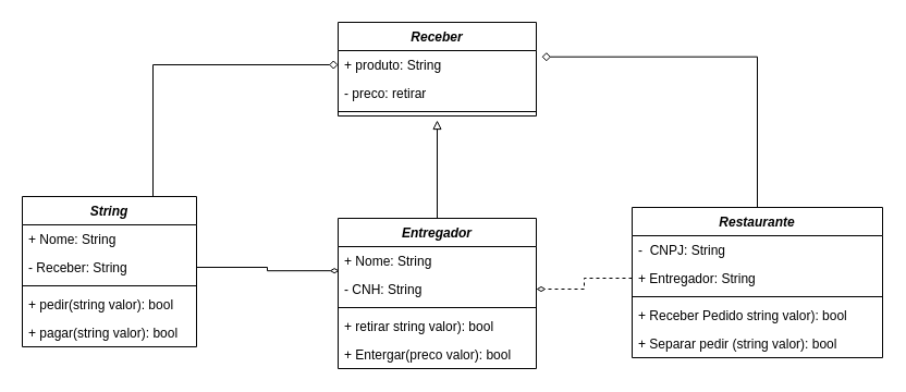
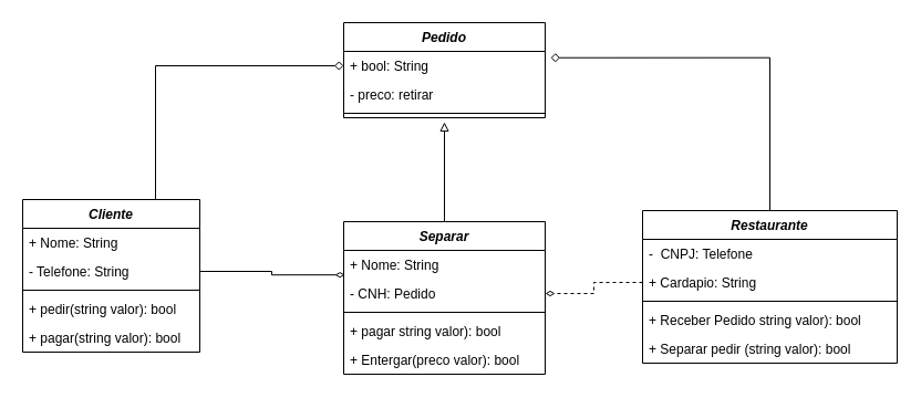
  <mxCell id="0" />
  <mxCell id="1" parent="0" />
  <mxCell id="2" style="edgeStyle=orthogonalEdgeStyle;rounded=0;orthogonalLoop=1;jettySize=auto;html=1;exitX=0.75;exitY=0;exitDx=0;exitDy=0;entryX=0;entryY=0.5;entryDx=0;entryDy=0;endArrow=diamond;endFill=0;" edge="1" parent="1" source="3" target="24"><mxGeometry relative="1" as="geometry" /></mxCell>
- <mxCell id="3" value="&lt;i&gt;String&lt;/i&gt;" style="swimlane;fontStyle=1;align=center;verticalAlign=top;childLayout=stackLayout;horizontal=1;startSize=26;horizontalStack=0;resizeParent=1;resizeParentMax=0;resizeLast=0;collapsible=1;marginBottom=0;whiteSpace=wrap;html=1;" vertex="1" parent="1"><mxGeometry x="20" y="180" width="160" height="138" as="geometry" /></mxCell>
+ <mxCell id="3" value="&lt;i&gt;Cliente&lt;/i&gt;" style="swimlane;fontStyle=1;align=center;verticalAlign=top;childLayout=stackLayout;horizontal=1;startSize=26;horizontalStack=0;resizeParent=1;resizeParentMax=0;resizeLast=0;collapsible=1;marginBottom=0;whiteSpace=wrap;html=1;" vertex="1" parent="1"><mxGeometry x="20" y="180" width="160" height="138" as="geometry" /></mxCell>
  <mxCell id="4" value="+ Nome: String" style="text;strokeColor=none;fillColor=none;align=left;verticalAlign=top;spacingLeft=4;spacingRight=4;overflow=hidden;rotatable=0;points=[[0,0.5],[1,0.5]];portConstraint=eastwest;whiteSpace=wrap;html=1;" vertex="1" parent="3"><mxGeometry y="26" width="160" height="26" as="geometry" /></mxCell>
- <mxCell id="5" value="- Receber: String" style="text;strokeColor=none;fillColor=none;align=left;verticalAlign=top;spacingLeft=4;spacingRight=4;overflow=hidden;rotatable=0;points=[[0,0.5],[1,0.5]];portConstraint=eastwest;whiteSpace=wrap;html=1;" vertex="1" parent="3"><mxGeometry y="52" width="160" height="26" as="geometry" /></mxCell>
+ <mxCell id="5" value="- Telefone: String" style="text;strokeColor=none;fillColor=none;align=left;verticalAlign=top;spacingLeft=4;spacingRight=4;overflow=hidden;rotatable=0;points=[[0,0.5],[1,0.5]];portConstraint=eastwest;whiteSpace=wrap;html=1;" vertex="1" parent="3"><mxGeometry y="52" width="160" height="26" as="geometry" /></mxCell>
  <mxCell id="6" value="" style="line;strokeWidth=1;fillColor=none;align=left;verticalAlign=middle;spacingTop=-1;spacingLeft=3;spacingRight=3;rotatable=0;labelPosition=right;points=[];portConstraint=eastwest;strokeColor=inherit;" vertex="1" parent="3"><mxGeometry y="78" width="160" height="8" as="geometry" /></mxCell>
  <mxCell id="7" value="+ pedir(string valor): bool" style="text;strokeColor=none;fillColor=none;align=left;verticalAlign=top;spacingLeft=4;spacingRight=4;overflow=hidden;rotatable=0;points=[[0,0.5],[1,0.5]];portConstraint=eastwest;whiteSpace=wrap;html=1;" vertex="1" parent="3"><mxGeometry y="86" width="160" height="26" as="geometry" /></mxCell>
  <mxCell id="8" value="+ pagar(string valor): bool" style="text;strokeColor=none;fillColor=none;align=left;verticalAlign=top;spacingLeft=4;spacingRight=4;overflow=hidden;rotatable=0;points=[[0,0.5],[1,0.5]];portConstraint=eastwest;whiteSpace=wrap;html=1;" vertex="1" parent="3"><mxGeometry y="112" width="160" height="26" as="geometry" /></mxCell>
  <mxCell id="9" style="edgeStyle=orthogonalEdgeStyle;rounded=0;orthogonalLoop=1;jettySize=auto;html=1;endArrow=block;endFill=0;" edge="1" parent="1" source="10"><mxGeometry relative="1" as="geometry"><mxPoint x="401" y="110" as="targetPoint" /></mxGeometry></mxCell>
- <mxCell id="10" value="&lt;i&gt;Entregador&lt;/i&gt;" style="swimlane;fontStyle=1;align=center;verticalAlign=top;childLayout=stackLayout;horizontal=1;startSize=26;horizontalStack=0;resizeParent=1;resizeParentMax=0;resizeLast=0;collapsible=1;marginBottom=0;whiteSpace=wrap;html=1;" vertex="1" parent="1"><mxGeometry x="310" y="200" width="182" height="138" as="geometry" /></mxCell>
+ <mxCell id="10" value="&lt;i&gt;Separar&lt;/i&gt;" style="swimlane;fontStyle=1;align=center;verticalAlign=top;childLayout=stackLayout;horizontal=1;startSize=26;horizontalStack=0;resizeParent=1;resizeParentMax=0;resizeLast=0;collapsible=1;marginBottom=0;whiteSpace=wrap;html=1;" vertex="1" parent="1"><mxGeometry x="310" y="200" width="182" height="138" as="geometry" /></mxCell>
  <mxCell id="11" value="+ Nome: String" style="text;strokeColor=none;fillColor=none;align=left;verticalAlign=top;spacingLeft=4;spacingRight=4;overflow=hidden;rotatable=0;points=[[0,0.5],[1,0.5]];portConstraint=eastwest;whiteSpace=wrap;html=1;" vertex="1" parent="10"><mxGeometry y="26" width="182" height="26" as="geometry" /></mxCell>
- <mxCell id="12" value="- CNH: String" style="text;strokeColor=none;fillColor=none;align=left;verticalAlign=top;spacingLeft=4;spacingRight=4;overflow=hidden;rotatable=0;points=[[0,0.5],[1,0.5]];portConstraint=eastwest;whiteSpace=wrap;html=1;" vertex="1" parent="10"><mxGeometry y="52" width="182" height="26" as="geometry" /></mxCell>
+ <mxCell id="12" value="- CNH: Pedido" style="text;strokeColor=none;fillColor=none;align=left;verticalAlign=top;spacingLeft=4;spacingRight=4;overflow=hidden;rotatable=0;points=[[0,0.5],[1,0.5]];portConstraint=eastwest;whiteSpace=wrap;html=1;" vertex="1" parent="10"><mxGeometry y="52" width="182" height="26" as="geometry" /></mxCell>
  <mxCell id="13" value="" style="line;strokeWidth=1;fillColor=none;align=left;verticalAlign=middle;spacingTop=-1;spacingLeft=3;spacingRight=3;rotatable=0;labelPosition=right;points=[];portConstraint=eastwest;strokeColor=inherit;" vertex="1" parent="10"><mxGeometry y="78" width="182" height="8" as="geometry" /></mxCell>
- <mxCell id="14" value="+ retirar string valor): bool" style="text;strokeColor=none;fillColor=none;align=left;verticalAlign=top;spacingLeft=4;spacingRight=4;overflow=hidden;rotatable=0;points=[[0,0.5],[1,0.5]];portConstraint=eastwest;whiteSpace=wrap;html=1;" vertex="1" parent="10"><mxGeometry y="86" width="182" height="26" as="geometry" /></mxCell>
+ <mxCell id="14" value="+ pagar string valor): bool" style="text;strokeColor=none;fillColor=none;align=left;verticalAlign=top;spacingLeft=4;spacingRight=4;overflow=hidden;rotatable=0;points=[[0,0.5],[1,0.5]];portConstraint=eastwest;whiteSpace=wrap;html=1;" vertex="1" parent="10"><mxGeometry y="86" width="182" height="26" as="geometry" /></mxCell>
  <mxCell id="15" value="+ Entergar(preco valor): bool" style="text;strokeColor=none;fillColor=none;align=left;verticalAlign=top;spacingLeft=4;spacingRight=4;overflow=hidden;rotatable=0;points=[[0,0.5],[1,0.5]];portConstraint=eastwest;whiteSpace=wrap;html=1;" vertex="1" parent="10"><mxGeometry y="112" width="182" height="26" as="geometry" /></mxCell>
  <mxCell id="16" style="edgeStyle=orthogonalEdgeStyle;rounded=0;orthogonalLoop=1;jettySize=auto;html=1;exitX=0.5;exitY=0;exitDx=0;exitDy=0;entryX=1.028;entryY=0.22;entryDx=0;entryDy=0;entryPerimeter=0;endArrow=diamond;endFill=0;" edge="1" parent="1" source="17" target="24"><mxGeometry relative="1" as="geometry" /></mxCell>
  <mxCell id="17" value="&lt;i&gt;Restaurante&lt;/i&gt;" style="swimlane;fontStyle=1;align=center;verticalAlign=top;childLayout=stackLayout;horizontal=1;startSize=26;horizontalStack=0;resizeParent=1;resizeParentMax=0;resizeLast=0;collapsible=1;marginBottom=0;whiteSpace=wrap;html=1;" vertex="1" parent="1"><mxGeometry x="580" y="190" width="230" height="138" as="geometry" /></mxCell>
- <mxCell id="18" value="-&amp;nbsp; CNPJ: String" style="text;strokeColor=none;fillColor=none;align=left;verticalAlign=top;spacingLeft=4;spacingRight=4;overflow=hidden;rotatable=0;points=[[0,0.5],[1,0.5]];portConstraint=eastwest;whiteSpace=wrap;html=1;" vertex="1" parent="17"><mxGeometry y="26" width="230" height="26" as="geometry" /></mxCell>
- <mxCell id="19" value="+ Entregador: String" style="text;strokeColor=none;fillColor=none;align=left;verticalAlign=top;spacingLeft=4;spacingRight=4;overflow=hidden;rotatable=0;points=[[0,0.5],[1,0.5]];portConstraint=eastwest;whiteSpace=wrap;html=1;" vertex="1" parent="17"><mxGeometry y="52" width="230" height="26" as="geometry" /></mxCell>
+ <mxCell id="18" value="-&amp;nbsp; CNPJ: Telefone" style="text;strokeColor=none;fillColor=none;align=left;verticalAlign=top;spacingLeft=4;spacingRight=4;overflow=hidden;rotatable=0;points=[[0,0.5],[1,0.5]];portConstraint=eastwest;whiteSpace=wrap;html=1;" vertex="1" parent="17"><mxGeometry y="26" width="230" height="26" as="geometry" /></mxCell>
+ <mxCell id="19" value="+ Cardapio: String" style="text;strokeColor=none;fillColor=none;align=left;verticalAlign=top;spacingLeft=4;spacingRight=4;overflow=hidden;rotatable=0;points=[[0,0.5],[1,0.5]];portConstraint=eastwest;whiteSpace=wrap;html=1;" vertex="1" parent="17"><mxGeometry y="52" width="230" height="26" as="geometry" /></mxCell>
  <mxCell id="20" value="" style="line;strokeWidth=1;fillColor=none;align=left;verticalAlign=middle;spacingTop=-1;spacingLeft=3;spacingRight=3;rotatable=0;labelPosition=right;points=[];portConstraint=eastwest;strokeColor=inherit;" vertex="1" parent="17"><mxGeometry y="78" width="230" height="8" as="geometry" /></mxCell>
  <mxCell id="21" value="+ Receber Pedido string valor): bool" style="text;strokeColor=none;fillColor=none;align=left;verticalAlign=top;spacingLeft=4;spacingRight=4;overflow=hidden;rotatable=0;points=[[0,0.5],[1,0.5]];portConstraint=eastwest;whiteSpace=wrap;html=1;" vertex="1" parent="17"><mxGeometry y="86" width="230" height="26" as="geometry" /></mxCell>
  <mxCell id="22" value="+ Separar pedir (string valor): bool" style="text;strokeColor=none;fillColor=none;align=left;verticalAlign=top;spacingLeft=4;spacingRight=4;overflow=hidden;rotatable=0;points=[[0,0.5],[1,0.5]];portConstraint=eastwest;whiteSpace=wrap;html=1;" vertex="1" parent="17"><mxGeometry y="112" width="230" height="26" as="geometry" /></mxCell>
- <mxCell id="23" value="&lt;i&gt;Receber&lt;/i&gt;" style="swimlane;fontStyle=1;align=center;verticalAlign=top;childLayout=stackLayout;horizontal=1;startSize=26;horizontalStack=0;resizeParent=1;resizeParentMax=0;resizeLast=0;collapsible=1;marginBottom=0;whiteSpace=wrap;html=1;" vertex="1" parent="1"><mxGeometry x="310" y="20" width="182" height="86" as="geometry" /></mxCell>
- <mxCell id="24" value="+ produto: String" style="text;strokeColor=none;fillColor=none;align=left;verticalAlign=top;spacingLeft=4;spacingRight=4;overflow=hidden;rotatable=0;points=[[0,0.5],[1,0.5]];portConstraint=eastwest;whiteSpace=wrap;html=1;" vertex="1" parent="23"><mxGeometry y="26" width="182" height="26" as="geometry" /></mxCell>
+ <mxCell id="23" value="&lt;i&gt;Pedido&lt;/i&gt;" style="swimlane;fontStyle=1;align=center;verticalAlign=top;childLayout=stackLayout;horizontal=1;startSize=26;horizontalStack=0;resizeParent=1;resizeParentMax=0;resizeLast=0;collapsible=1;marginBottom=0;whiteSpace=wrap;html=1;" vertex="1" parent="1"><mxGeometry x="310" y="20" width="182" height="86" as="geometry" /></mxCell>
+ <mxCell id="24" value="+ bool: String" style="text;strokeColor=none;fillColor=none;align=left;verticalAlign=top;spacingLeft=4;spacingRight=4;overflow=hidden;rotatable=0;points=[[0,0.5],[1,0.5]];portConstraint=eastwest;whiteSpace=wrap;html=1;" vertex="1" parent="23"><mxGeometry y="26" width="182" height="26" as="geometry" /></mxCell>
  <mxCell id="25" value="- preco: retirar" style="text;strokeColor=none;fillColor=none;align=left;verticalAlign=top;spacingLeft=4;spacingRight=4;overflow=hidden;rotatable=0;points=[[0,0.5],[1,0.5]];portConstraint=eastwest;whiteSpace=wrap;html=1;" vertex="1" parent="23"><mxGeometry y="52" width="182" height="26" as="geometry" /></mxCell>
  <mxCell id="26" value="" style="line;strokeWidth=1;fillColor=none;align=left;verticalAlign=middle;spacingTop=-1;spacingLeft=3;spacingRight=3;rotatable=0;labelPosition=right;points=[];portConstraint=eastwest;strokeColor=inherit;" vertex="1" parent="23"><mxGeometry y="78" width="182" height="8" as="geometry" /></mxCell>
  <mxCell id="27" style="edgeStyle=orthogonalEdgeStyle;rounded=0;orthogonalLoop=1;jettySize=auto;html=1;exitX=0;exitY=0.5;exitDx=0;exitDy=0;entryX=1;entryY=0.5;entryDx=0;entryDy=0;endArrow=diamondThin;endFill=0;dashed=1;" edge="1" parent="1" source="19" target="12"><mxGeometry relative="1" as="geometry" /></mxCell>
  <mxCell id="28" style="edgeStyle=orthogonalEdgeStyle;rounded=0;orthogonalLoop=1;jettySize=auto;html=1;exitX=1;exitY=0.5;exitDx=0;exitDy=0;entryX=0.006;entryY=-0.148;entryDx=0;entryDy=0;entryPerimeter=0;endArrow=diamondThin;endFill=0;" edge="1" parent="1" source="5" target="12"><mxGeometry relative="1" as="geometry" /></mxCell>
